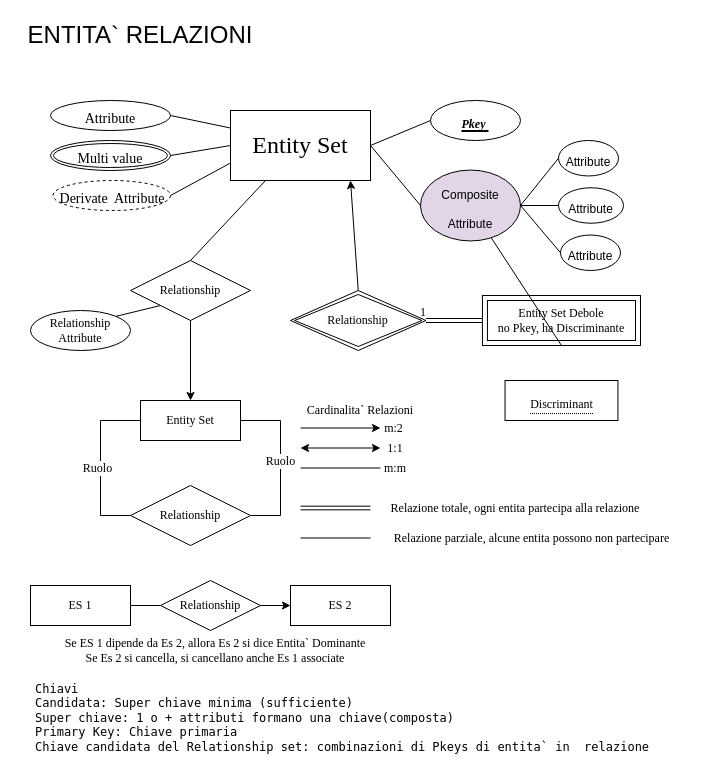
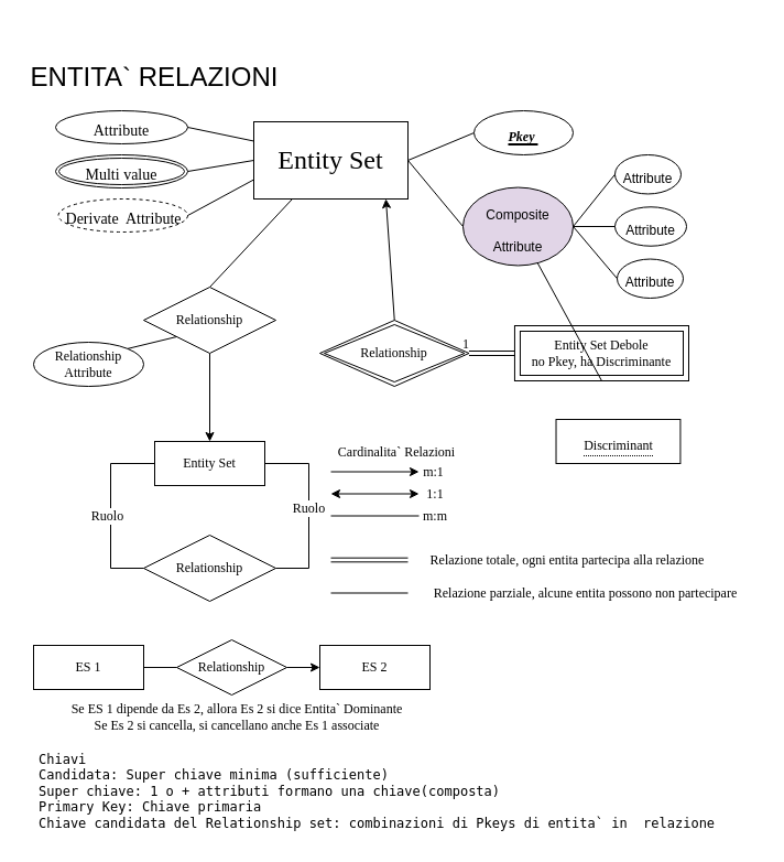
  <mxCell id="0" />
  <mxCell id="1" parent="0" />
  <mxCell id="2" value="&lt;font face=&quot;Lucida Console&quot; style=&quot;font-size: 14px;&quot;&gt;Derivate&amp;nbsp; Attribute&lt;/font&gt;" style="ellipse;whiteSpace=wrap;html=1;align=center;dashed=1;fontSize=24;" vertex="1" parent="1"><mxGeometry x="52.5" y="180" width="117.5" height="30" as="geometry" /></mxCell>
- <mxCell id="3" value="&lt;font style=&quot;font-size: 24px;&quot;&gt;ENTITA` RELAZIONI&lt;/font&gt;" style="text;html=1;strokeColor=none;fillColor=none;align=center;verticalAlign=middle;whiteSpace=wrap;rounded=0;" vertex="1" parent="1"><mxGeometry x="20" width="240" height="30" as="geometry" y="20" /></mxCell>
+ <mxCell id="3" value="&lt;font style=&quot;font-size: 24px;&quot;&gt;ENTITA` RELAZIONI&lt;/font&gt;" style="text;html=1;strokeColor=none;fillColor=none;align=center;verticalAlign=middle;whiteSpace=wrap;rounded=0;" vertex="1" parent="1"><mxGeometry x="20" y="55" width="240" height="30" as="geometry" /></mxCell>
  <mxCell id="4" value="&lt;font face=&quot;Verdana&quot;&gt;Entity Set&lt;/font&gt;" style="whiteSpace=wrap;html=1;align=center;fontSize=24;" vertex="1" parent="1"><mxGeometry x="230" y="110" width="140" height="70" as="geometry" /></mxCell>
  <mxCell id="5" value="&lt;font face=&quot;Lucida Console&quot; style=&quot;font-size: 14px;&quot;&gt;Multi value&lt;/font&gt;" style="ellipse;shape=doubleEllipse;margin=3;whiteSpace=wrap;html=1;align=center;fontSize=24;" vertex="1" parent="1"><mxGeometry x="50" y="140" width="120" height="30" as="geometry" /></mxCell>
  <mxCell id="6" value="&lt;font face=&quot;Lucida Console&quot; style=&quot;font-size: 14px;&quot;&gt;Attribute&lt;/font&gt;" style="ellipse;whiteSpace=wrap;html=1;align=center;fontSize=24;" vertex="1" parent="1"><mxGeometry x="50" y="100" width="120" height="30" as="geometry" /></mxCell>
  <mxCell id="7" value="" style="group" vertex="1" connectable="0" parent="1"><mxGeometry x="420" y="140" width="203" height="130" as="geometry" /></mxCell>
  <mxCell id="8" value="&lt;font style=&quot;font-size: 12px;&quot;&gt;Composite&lt;br&gt;Attribute&lt;/font&gt;" style="ellipse;whiteSpace=wrap;html=1;align=center;fontSize=24;movable=1;resizable=1;rotatable=1;deletable=1;editable=1;connectable=1;fillColor=#e1d5e7;" vertex="1" parent="7"><mxGeometry y="29.545" width="100" height="70.909" as="geometry" /></mxCell>
  <mxCell id="9" value="&lt;font style=&quot;font-size: 12px;&quot;&gt;Attribute&lt;/font&gt;" style="ellipse;whiteSpace=wrap;html=1;align=center;fontSize=24;movable=1;resizable=1;rotatable=1;deletable=1;editable=1;connectable=1;" vertex="1" parent="7"><mxGeometry x="140" y="94.545" width="60" height="35.455" as="geometry" /></mxCell>
  <mxCell id="10" value="&lt;font style=&quot;font-size: 12px;&quot;&gt;Attribute&lt;/font&gt;" style="ellipse;whiteSpace=wrap;html=1;align=center;fontSize=24;movable=1;resizable=1;rotatable=1;deletable=1;editable=1;connectable=1;" vertex="1" parent="7"><mxGeometry x="138" y="47.273" width="65" height="35.455" as="geometry" /></mxCell>
  <mxCell id="11" value="&lt;font style=&quot;font-size: 12px;&quot;&gt;Attribute&lt;/font&gt;" style="ellipse;whiteSpace=wrap;html=1;align=center;fontSize=24;movable=1;resizable=1;rotatable=1;deletable=1;editable=1;connectable=1;" vertex="1" parent="7"><mxGeometry x="138" width="60" height="35.455" as="geometry" /></mxCell>
  <mxCell id="12" value="" style="endArrow=none;html=1;rounded=0;fontSize=24;entryX=0;entryY=0.5;entryDx=0;entryDy=0;movable=1;resizable=1;rotatable=1;deletable=1;editable=1;connectable=1;exitX=1;exitY=0.5;exitDx=0;exitDy=0;" edge="1" parent="7" source="8" target="11"><mxGeometry relative="1" as="geometry"><mxPoint x="120" y="65" as="sourcePoint" /><mxPoint x="220" y="260" as="targetPoint" /></mxGeometry></mxCell>
  <mxCell id="13" value="" style="endArrow=none;html=1;rounded=0;fontSize=24;entryX=0;entryY=0.5;entryDx=0;entryDy=0;movable=1;resizable=1;rotatable=1;deletable=1;editable=1;connectable=1;exitX=1;exitY=0.5;exitDx=0;exitDy=0;" edge="1" parent="7" source="8" target="9"><mxGeometry relative="1" as="geometry"><mxPoint x="80" y="70.909" as="sourcePoint" /><mxPoint x="170" y="212.727" as="targetPoint" /></mxGeometry></mxCell>
  <mxCell id="14" value="" style="endArrow=none;html=1;rounded=0;fontSize=24;entryX=0;entryY=0.5;entryDx=0;entryDy=0;movable=1;resizable=1;rotatable=1;deletable=1;editable=1;connectable=1;" edge="1" parent="7" source="8" target="10"><mxGeometry relative="1" as="geometry"><mxPoint x="120" y="70.909" as="sourcePoint" /><mxPoint x="220" y="260" as="targetPoint" /><Array as="points" /></mxGeometry></mxCell>
  <mxCell id="15" value="" style="endArrow=none;html=1;rounded=0;fontFamily=Verdana;fontSize=12;exitX=1;exitY=0.5;exitDx=0;exitDy=0;entryX=0;entryY=0.25;entryDx=0;entryDy=0;" edge="1" parent="1" source="6" target="4"><mxGeometry relative="1" as="geometry"><mxPoint x="340" y="240" as="sourcePoint" /><mxPoint x="290" y="310" as="targetPoint" /></mxGeometry></mxCell>
  <mxCell id="16" value="" style="endArrow=none;html=1;rounded=0;fontFamily=Verdana;fontSize=12;exitX=1;exitY=0.5;exitDx=0;exitDy=0;entryX=0;entryY=0.5;entryDx=0;entryDy=0;" edge="1" parent="1" source="5" target="4"><mxGeometry relative="1" as="geometry"><mxPoint x="340" y="240" as="sourcePoint" /><mxPoint x="500" y="240" as="targetPoint" /></mxGeometry></mxCell>
  <mxCell id="17" value="" style="endArrow=none;html=1;rounded=0;fontFamily=Verdana;fontSize=12;exitX=1;exitY=0.5;exitDx=0;exitDy=0;entryX=0;entryY=0.75;entryDx=0;entryDy=0;" edge="1" parent="1" source="2" target="4"><mxGeometry relative="1" as="geometry"><mxPoint x="340" y="240" as="sourcePoint" /><mxPoint x="500" y="240" as="targetPoint" /></mxGeometry></mxCell>
  <mxCell id="18" value="" style="endArrow=none;html=1;rounded=0;fontFamily=Verdana;fontSize=12;exitX=1;exitY=0.5;exitDx=0;exitDy=0;entryX=0;entryY=0.5;entryDx=0;entryDy=0;" edge="1" parent="1" source="4" target="8"><mxGeometry relative="1" as="geometry"><mxPoint x="340" y="240" as="sourcePoint" /><mxPoint x="500" y="240" as="targetPoint" /></mxGeometry></mxCell>
  <mxCell id="19" value="" style="endArrow=none;html=1;rounded=0;fontFamily=Verdana;fontSize=12;exitX=1;exitY=0.5;exitDx=0;exitDy=0;entryX=0;entryY=0.5;entryDx=0;entryDy=0;" edge="1" parent="1" source="4" target="20"><mxGeometry relative="1" as="geometry"><mxPoint x="340" y="240" as="sourcePoint" /><mxPoint x="500" y="240" as="targetPoint" /></mxGeometry></mxCell>
  <mxCell id="20" value="&lt;font face=&quot;Verdana&quot; style=&quot;font-size: 12px;&quot;&gt;&lt;b style=&quot;&quot;&gt;&lt;i style=&quot;&quot;&gt;Pkey&amp;nbsp;&lt;/i&gt;&lt;/b&gt;&lt;/font&gt;" style="ellipse;whiteSpace=wrap;html=1;align=center;fontStyle=4;fontSize=24;" vertex="1" parent="1"><mxGeometry x="430" y="100" width="90" height="40" as="geometry" /></mxCell>
  <mxCell id="21" value="" style="endArrow=none;html=1;rounded=0;fontFamily=Verdana;fontSize=12;exitX=0.25;exitY=1;exitDx=0;exitDy=0;entryX=0.5;entryY=0;entryDx=0;entryDy=0;" edge="1" parent="1" source="4" target="39"><mxGeometry relative="1" as="geometry"><mxPoint x="290" y="290" as="sourcePoint" /><mxPoint x="450" y="290" as="targetPoint" /></mxGeometry></mxCell>
  <mxCell id="22" value="" style="group" vertex="1" connectable="0" parent="1"><mxGeometry x="320" y="450" width="370" height="102.5" as="geometry" /></mxCell>
  <mxCell id="23" value="" style="endArrow=classic;html=1;rounded=0;fontFamily=Verdana;fontSize=12;entryX=0;entryY=0.5;entryDx=0;entryDy=0;movable=1;resizable=1;rotatable=1;deletable=1;editable=1;connectable=1;" edge="1" parent="22" target="24"><mxGeometry width="50" height="50" relative="1" as="geometry"><mxPoint x="-20" y="-22.5" as="sourcePoint" /><mxPoint x="80" y="-12.5" as="targetPoint" /></mxGeometry></mxCell>
- <mxCell id="24" value="m:2&amp;nbsp;" style="text;html=1;strokeColor=none;fillColor=none;align=center;verticalAlign=middle;whiteSpace=wrap;rounded=0;fontFamily=Verdana;fontSize=12;movable=1;resizable=1;rotatable=1;deletable=1;editable=1;connectable=1;" vertex="1" parent="22"><mxGeometry x="60" y="-30" width="30" height="15" as="geometry" /></mxCell>
+ <mxCell id="24" value="m:1&amp;nbsp;" style="text;html=1;strokeColor=none;fillColor=none;align=center;verticalAlign=middle;whiteSpace=wrap;rounded=0;fontFamily=Verdana;fontSize=12;movable=1;resizable=1;rotatable=1;deletable=1;editable=1;connectable=1;" vertex="1" parent="22"><mxGeometry x="60" y="-30" width="30" height="15" as="geometry" /></mxCell>
  <mxCell id="25" value="" style="endArrow=classic;startArrow=classic;html=1;rounded=0;fontFamily=Verdana;fontSize=12;entryX=0;entryY=0.5;entryDx=0;entryDy=0;movable=1;resizable=1;rotatable=1;deletable=1;editable=1;connectable=1;" edge="1" parent="22" target="26"><mxGeometry width="50" height="50" relative="1" as="geometry"><mxPoint x="-20" y="-2.5" as="sourcePoint" /><mxPoint x="50" y="17.5" as="targetPoint" /><Array as="points" /></mxGeometry></mxCell>
  <mxCell id="26" value="1:1" style="text;html=1;strokeColor=none;fillColor=none;align=center;verticalAlign=middle;whiteSpace=wrap;rounded=0;fontFamily=Verdana;fontSize=12;movable=1;resizable=1;rotatable=1;deletable=1;editable=1;connectable=1;" vertex="1" parent="22"><mxGeometry x="60" y="-12.5" width="30" height="20" as="geometry" /></mxCell>
  <mxCell id="27" value="" style="endArrow=none;html=1;rounded=0;fontFamily=Verdana;fontSize=12;entryX=0;entryY=0.5;entryDx=0;entryDy=0;movable=1;resizable=1;rotatable=1;deletable=1;editable=1;connectable=1;" edge="1" parent="22" target="28"><mxGeometry width="50" height="50" relative="1" as="geometry"><mxPoint x="-20" y="17.5" as="sourcePoint" /><mxPoint x="50" y="47.5" as="targetPoint" /></mxGeometry></mxCell>
  <mxCell id="28" value="m:m" style="text;html=1;strokeColor=none;fillColor=none;align=center;verticalAlign=middle;whiteSpace=wrap;rounded=0;fontFamily=Verdana;fontSize=12;movable=1;resizable=1;rotatable=1;deletable=1;editable=1;connectable=1;" vertex="1" parent="22"><mxGeometry x="60" y="7.5" width="30" height="20" as="geometry" /></mxCell>
  <mxCell id="29" style="edgeStyle=orthogonalEdgeStyle;rounded=0;orthogonalLoop=1;jettySize=auto;html=1;exitX=0.5;exitY=1;exitDx=0;exitDy=0;fontFamily=Verdana;fontSize=12;movable=1;resizable=1;rotatable=1;deletable=1;editable=1;connectable=1;" edge="1" parent="22" source="26" target="26"><mxGeometry relative="1" as="geometry" /></mxCell>
  <mxCell id="30" value="Cardinalita` Relazioni" style="text;html=1;strokeColor=none;fillColor=none;align=center;verticalAlign=middle;whiteSpace=wrap;rounded=0;fontFamily=Verdana;fontSize=12;movable=1;resizable=1;rotatable=1;deletable=1;editable=1;connectable=1;" vertex="1" parent="22"><mxGeometry x="-20" y="-50" width="120" height="20" as="geometry" /></mxCell>
  <mxCell id="31" value="" style="shape=link;html=1;rounded=0;fontFamily=Verdana;fontSize=12;fontColor=default;width=3.684;movable=1;resizable=1;rotatable=1;deletable=1;editable=1;connectable=1;" edge="1" parent="22" target="33"><mxGeometry width="100" relative="1" as="geometry"><mxPoint x="-20" y="57.5" as="sourcePoint" /><mxPoint x="80" y="57.5" as="targetPoint" /></mxGeometry></mxCell>
  <mxCell id="32" value="" style="endArrow=none;html=1;rounded=0;fontFamily=Verdana;fontSize=12;fontColor=default;movable=1;resizable=1;rotatable=1;deletable=1;editable=1;connectable=1;" edge="1" parent="22" target="34"><mxGeometry width="50" height="50" relative="1" as="geometry"><mxPoint x="-20" y="87.5" as="sourcePoint" /><mxPoint x="80" y="87.5" as="targetPoint" /></mxGeometry></mxCell>
  <mxCell id="33" value="Relazione totale, ogni entita partecipa alla relazione" style="text;html=1;strokeColor=none;fillColor=none;align=center;verticalAlign=middle;whiteSpace=wrap;rounded=0;fontFamily=Verdana;fontSize=12;fontColor=default;movable=1;resizable=1;rotatable=1;deletable=1;editable=1;connectable=1;" vertex="1" parent="22"><mxGeometry x="50" y="42.5" width="290" height="30" as="geometry" /></mxCell>
  <mxCell id="34" value="&amp;nbsp;Relazione parziale, alcune entita possono non partecipare" style="text;html=1;strokeColor=none;fillColor=none;align=center;verticalAlign=middle;whiteSpace=wrap;rounded=0;fontFamily=Verdana;fontSize=12;fontColor=default;movable=1;resizable=1;rotatable=1;deletable=1;editable=1;connectable=1;" vertex="1" parent="22"><mxGeometry x="50" y="72.5" width="320" height="30" as="geometry" /></mxCell>
  <mxCell id="35" value="" style="endArrow=classic;html=1;rounded=0;fontFamily=Verdana;fontSize=12;entryX=0.857;entryY=1;entryDx=0;entryDy=0;exitX=0.5;exitY=0;exitDx=0;exitDy=0;entryPerimeter=0;" edge="1" parent="1" source="51" target="4"><mxGeometry width="50" height="50" relative="1" as="geometry"><mxPoint x="240" y="440" as="sourcePoint" /><mxPoint x="290" y="390" as="targetPoint" /></mxGeometry></mxCell>
  <mxCell id="36" value="" style="endArrow=classic;html=1;rounded=0;fontFamily=Verdana;fontSize=12;exitX=0.5;exitY=1;exitDx=0;exitDy=0;entryX=0.5;entryY=0;entryDx=0;entryDy=0;" edge="1" parent="1" source="39" target="43"><mxGeometry width="50" height="50" relative="1" as="geometry"><mxPoint x="240" y="430" as="sourcePoint" /><mxPoint x="290" y="390" as="targetPoint" /></mxGeometry></mxCell>
  <mxCell id="37" value="&lt;pre&gt;&lt;span style=&quot;background-color: initial;&quot;&gt;Chiavi&lt;br&gt;&lt;/span&gt;&lt;span style=&quot;background-color: initial; font-size: 12px; font-weight: normal;&quot;&gt;Candidata: Super chiave minima (sufficiente)&lt;/span&gt;&lt;span style=&quot;background-color: initial; font-size: 12px; font-weight: normal;&quot;&gt;&lt;br&gt;&lt;/span&gt;&lt;span style=&quot;background-color: initial; font-size: 12px; font-weight: normal;&quot;&gt;Super chiave: 1 o + attributi formano una chiave(composta)&lt;br&gt;&lt;/span&gt;&lt;span style=&quot;background-color: initial; font-size: 12px; font-weight: normal;&quot;&gt;Primary Key: Chiave primaria&lt;br&gt;&lt;/span&gt;&lt;span style=&quot;background-color: initial; font-size: 12px; font-weight: normal;&quot;&gt;Chiave candidata del Relationship set: combinazioni di Pkeys di entita` in&amp;nbsp; relazione&lt;/span&gt;&lt;/pre&gt;&lt;p&gt;&lt;/p&gt;&lt;div&gt;&lt;br&gt;&lt;/div&gt;" style="text;html=1;strokeColor=none;fillColor=none;spacing=5;spacingTop=-20;whiteSpace=wrap;overflow=hidden;rounded=0;fontFamily=Verdana;fontSize=12;fontColor=default;" vertex="1" parent="1"><mxGeometry x="30" y="680" width="640" height="80" as="geometry" /></mxCell>
  <mxCell id="38" value="" style="group" vertex="1" connectable="0" parent="1"><mxGeometry x="30" y="260" width="220" height="90" as="geometry" /></mxCell>
  <mxCell id="39" value="Relationship" style="shape=rhombus;perimeter=rhombusPerimeter;whiteSpace=wrap;html=1;align=center;fontFamily=Verdana;fontSize=12;" vertex="1" parent="38"><mxGeometry x="100" width="120" height="60" as="geometry" /></mxCell>
  <mxCell id="40" value="Relationship&lt;br&gt;Attribute" style="ellipse;whiteSpace=wrap;html=1;align=center;strokeColor=default;fontFamily=Verdana;fontSize=12;fontColor=default;fillColor=default;" vertex="1" parent="38"><mxGeometry y="50" width="100" height="40" as="geometry" /></mxCell>
  <mxCell id="41" value="" style="endArrow=none;html=1;rounded=0;fontFamily=Verdana;fontSize=12;fontColor=default;exitX=0;exitY=1;exitDx=0;exitDy=0;entryX=1;entryY=0;entryDx=0;entryDy=0;" edge="1" parent="38" source="39" target="40"><mxGeometry relative="1" as="geometry"><mxPoint x="140" y="120" as="sourcePoint" /><mxPoint x="300" y="120" as="targetPoint" /></mxGeometry></mxCell>
  <mxCell id="42" value="" style="group" vertex="1" connectable="0" parent="1"><mxGeometry x="100" y="400" width="180" height="145" as="geometry" /></mxCell>
  <mxCell id="43" value="Entity Set" style="whiteSpace=wrap;html=1;align=center;fontFamily=Verdana;fontSize=12;" vertex="1" parent="42"><mxGeometry x="40" width="100" height="40" as="geometry" /></mxCell>
  <mxCell id="44" style="edgeStyle=orthogonalEdgeStyle;rounded=0;orthogonalLoop=1;jettySize=auto;html=1;exitX=0.5;exitY=1;exitDx=0;exitDy=0;fontFamily=Verdana;fontSize=12;" edge="1" parent="42" source="43" target="43"><mxGeometry relative="1" as="geometry"><Array as="points"><mxPoint x="60" y="40" /></Array></mxGeometry></mxCell>
  <mxCell id="45" value="Relationship" style="shape=rhombus;perimeter=rhombusPerimeter;whiteSpace=wrap;html=1;align=center;strokeColor=default;fontFamily=Verdana;fontSize=12;fontColor=default;fillColor=default;" vertex="1" parent="42"><mxGeometry x="30" y="85" width="120" height="60" as="geometry" /></mxCell>
  <mxCell id="46" value="" style="endArrow=none;html=1;rounded=0;fontFamily=Verdana;fontSize=12;fontColor=default;entryX=0;entryY=0.5;entryDx=0;entryDy=0;exitX=0;exitY=0.5;exitDx=0;exitDy=0;" edge="1" parent="42" source="43" target="45"><mxGeometry relative="1" as="geometry"><mxPoint x="70" y="-5" as="sourcePoint" /><mxPoint x="230" y="-5" as="targetPoint" /><Array as="points"><mxPoint y="20" /><mxPoint y="115" /></Array></mxGeometry></mxCell>
  <mxCell id="47" value="Ruolo" style="edgeLabel;html=1;align=center;verticalAlign=middle;resizable=0;points=[];fontSize=12;fontFamily=Verdana;fontColor=default;" vertex="1" connectable="0" parent="46"><mxGeometry x="0.051" y="-4" relative="1" as="geometry"><mxPoint as="offset" /></mxGeometry></mxCell>
  <mxCell id="48" value="" style="endArrow=none;html=1;rounded=0;fontFamily=Verdana;fontSize=12;fontColor=default;exitX=1;exitY=0.5;exitDx=0;exitDy=0;entryX=1;entryY=0.5;entryDx=0;entryDy=0;" edge="1" parent="42" source="43" target="45"><mxGeometry relative="1" as="geometry"><mxPoint x="70" y="-5" as="sourcePoint" /><mxPoint x="230" y="-5" as="targetPoint" /><Array as="points"><mxPoint x="180" y="20" /><mxPoint x="180" y="115" /></Array></mxGeometry></mxCell>
  <mxCell id="49" value="Ruolo" style="edgeLabel;html=1;align=center;verticalAlign=middle;resizable=0;points=[];fontSize=12;fontFamily=Verdana;fontColor=default;" vertex="1" connectable="0" parent="48"><mxGeometry x="-0.026" y="-1" relative="1" as="geometry"><mxPoint as="offset" /></mxGeometry></mxCell>
  <mxCell id="50" value="" style="group" vertex="1" connectable="0" parent="1"><mxGeometry x="290" y="290" width="350" height="130" as="geometry" /></mxCell>
  <mxCell id="51" value="Relationship" style="shape=rhombus;double=1;perimeter=rhombusPerimeter;whiteSpace=wrap;html=1;align=center;fontFamily=Verdana;fontSize=12;" vertex="1" parent="50"><mxGeometry width="135.484" height="60" as="geometry" /></mxCell>
- <mxCell id="52" value="Entity Set Debole&lt;br&gt;no Pkey, ha Discriminante" style="shape=ext;margin=3;double=1;whiteSpace=wrap;html=1;align=center;fontFamily=Verdana;fontSize=12;" vertex="1" parent="50"><mxGeometry x="191.935" y="5" width="158.065" height="50" as="geometry" /></mxCell>
+ <mxCell id="52" value="Entity Set Debole&lt;br&gt;no Pkey, ha Discriminante" style="shape=ext;margin=3;double=1;whiteSpace=wrap;html=1;align=center;fontFamily=Verdana;fontSize=12;" vertex="1" parent="50"><mxGeometry x="176.935" y="5" width="158.065" height="50" as="geometry" /></mxCell>
  <mxCell id="53" value="&lt;span style=&quot;border-bottom: 1px dotted&quot;&gt;&lt;font face=&quot;Verdana&quot; style=&quot;font-size: 12px;&quot;&gt;Discriminant&lt;/font&gt;&lt;/span&gt;" style="whiteSpace=wrap;html=1;align=center;fontSize=24;rounded=0;" vertex="1" parent="50"><mxGeometry x="214.516" y="90" width="112.903" height="40" as="geometry" /></mxCell>
  <mxCell id="54" value="" style="endArrow=none;html=1;rounded=0;fontFamily=Verdana;fontSize=12;exitX=0.5;exitY=1;exitDx=0;exitDy=0;" edge="1" parent="50" source="52" target="8"><mxGeometry relative="1" as="geometry"><mxPoint x="67.742" y="-170" as="sourcePoint" /><mxPoint x="248.387" y="130" as="targetPoint" /></mxGeometry></mxCell>
  <mxCell id="55" value="" style="shape=link;html=1;rounded=0;fontFamily=Verdana;fontSize=12;entryX=1;entryY=0.5;entryDx=0;entryDy=0;exitX=0;exitY=0.5;exitDx=0;exitDy=0;" edge="1" parent="50" source="52" target="51"><mxGeometry relative="1" as="geometry"><mxPoint x="-124.194" y="90" as="sourcePoint" /><mxPoint x="56.452" y="90" as="targetPoint" /></mxGeometry></mxCell>
  <mxCell id="56" value="1" style="resizable=0;html=1;align=right;verticalAlign=bottom;fontFamily=Verdana;fontSize=12;" connectable="0" vertex="1" parent="55"><mxGeometry x="1" relative="1" as="geometry" /></mxCell>
  <mxCell id="57" value="" style="group" vertex="1" connectable="0" parent="1"><mxGeometry x="30" y="580" width="370" height="85" as="geometry" /></mxCell>
  <mxCell id="58" value="ES 1" style="whiteSpace=wrap;html=1;align=center;strokeColor=default;fontFamily=Verdana;fontSize=12;fontColor=default;fillColor=default;" vertex="1" parent="57"><mxGeometry y="5" width="100" height="40" as="geometry" /></mxCell>
  <mxCell id="59" value="Relationship" style="shape=rhombus;perimeter=rhombusPerimeter;whiteSpace=wrap;html=1;align=center;strokeColor=default;fontFamily=Verdana;fontSize=12;fontColor=default;fillColor=default;" vertex="1" parent="57"><mxGeometry x="130" width="100" height="50" as="geometry" /></mxCell>
  <mxCell id="60" value="ES 2" style="whiteSpace=wrap;html=1;align=center;strokeColor=default;fontFamily=Verdana;fontSize=12;fontColor=default;fillColor=default;" vertex="1" parent="57"><mxGeometry x="260" y="5" width="100" height="40" as="geometry" /></mxCell>
  <mxCell id="61" value="" style="endArrow=classic;html=1;rounded=0;fontFamily=Verdana;fontSize=12;fontColor=default;exitX=1;exitY=0.5;exitDx=0;exitDy=0;entryX=0;entryY=0.5;entryDx=0;entryDy=0;" edge="1" parent="57" source="59" target="60"><mxGeometry width="50" height="50" relative="1" as="geometry"><mxPoint x="270" y="115" as="sourcePoint" /><mxPoint x="310" y="85" as="targetPoint" /></mxGeometry></mxCell>
  <mxCell id="62" value="" style="endArrow=none;html=1;rounded=0;fontFamily=Verdana;fontSize=12;fontColor=default;entryX=0;entryY=0.5;entryDx=0;entryDy=0;exitX=1;exitY=0.5;exitDx=0;exitDy=0;" edge="1" parent="57" source="58" target="59"><mxGeometry width="50" height="50" relative="1" as="geometry"><mxPoint x="120" y="135" as="sourcePoint" /><mxPoint x="170" y="85" as="targetPoint" /></mxGeometry></mxCell>
  <mxCell id="63" value="Se ES 1 dipende da Es 2, allora Es 2 si dice Entita` Dominante&lt;br&gt;Se Es 2 si cancella, si cancellano anche Es 1 associate" style="text;html=1;strokeColor=none;fillColor=none;align=center;verticalAlign=middle;whiteSpace=wrap;rounded=0;fontFamily=Verdana;fontSize=12;fontColor=default;" vertex="1" parent="57"><mxGeometry y="55" width="370" height="30" as="geometry" /></mxCell>
